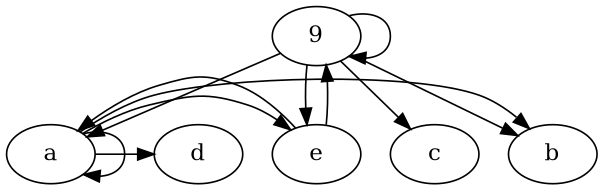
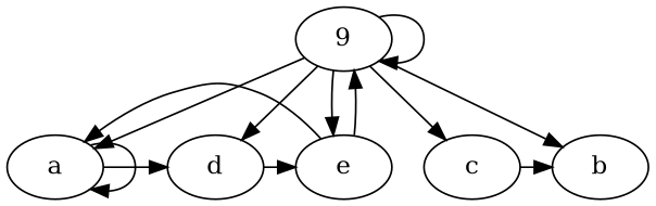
  digraph {
    n1 [label=9]
    a
    b
    c
    d
    e
    n1 -> n1
    n1 -> a
    n1 -> b
    n1 -> c
+   n1 -> d
    n1 -> e
    a -> a
-   a -> b [minlen=0]
+   c -> b [minlen=0]
    a -> d [minlen=0]
-   a -> e [minlen=0]
+   d -> e [minlen=0]
    e -> n1
    e -> a [minlen=0]
  }
